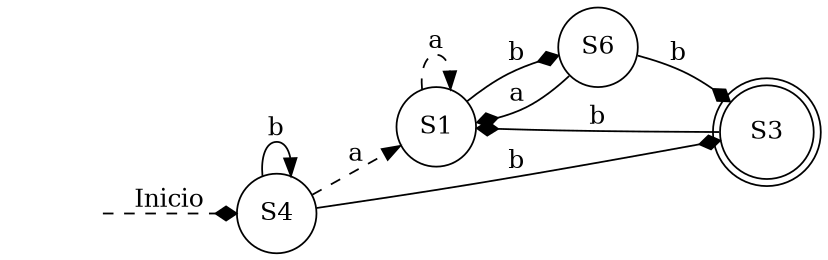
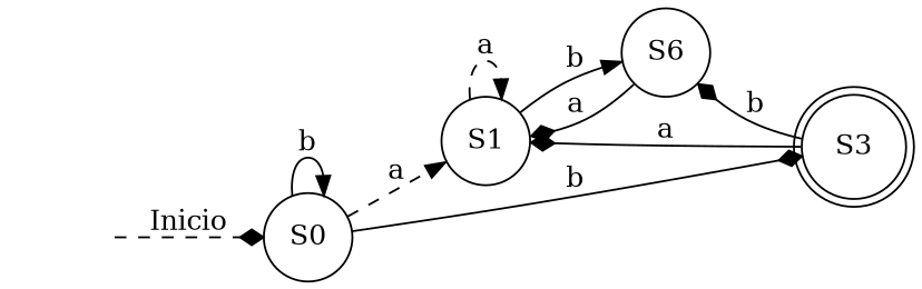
  digraph {
    rankdir=LR
    node [shape=circle]
    edge [arrowhead=diamond style=solid]
-   n1 [label=S4]
+   n1 [label=S0]
    n2 [label=S1]
    n3 [label=S3 shape=doublecircle]
    n4 [label=S6]
    vacio [shape=none style=invisible]
    n1 -> n1 [arrowhead=normal label=b]
    n1 -> n2 [arrowhead=normal label=a style=dashed]
    n1 -> n3 [label=b]
    n2 -> n2 [arrowhead=normal label=a style=dashed]
-   n2 -> n4 [label=b]
-   n3 -> n2 [label=b]
+   n2 -> n4 [arrowhead=normal label=b]
+   n3 -> n2 [label=a]
    n4 -> n2 [label=a]
-   n4 -> n3 [label=b]
+   n3 -> n4 [label=b]
    vacio -> n1 [label=Inicio style=dashed]
  }
